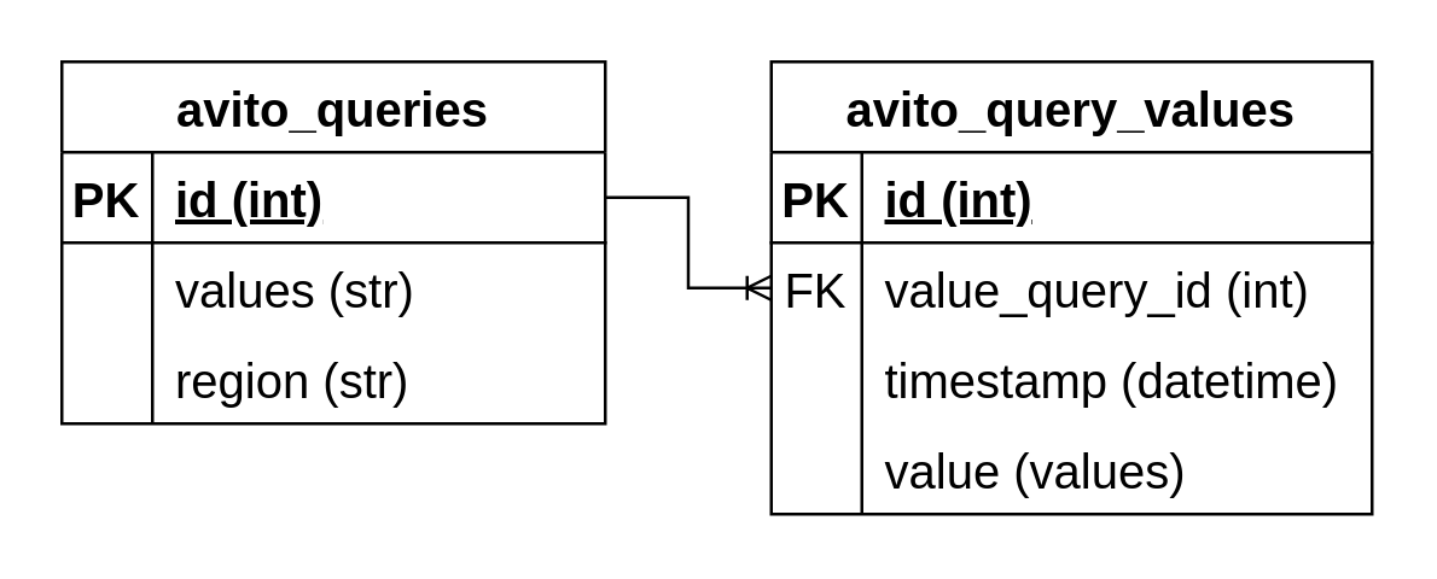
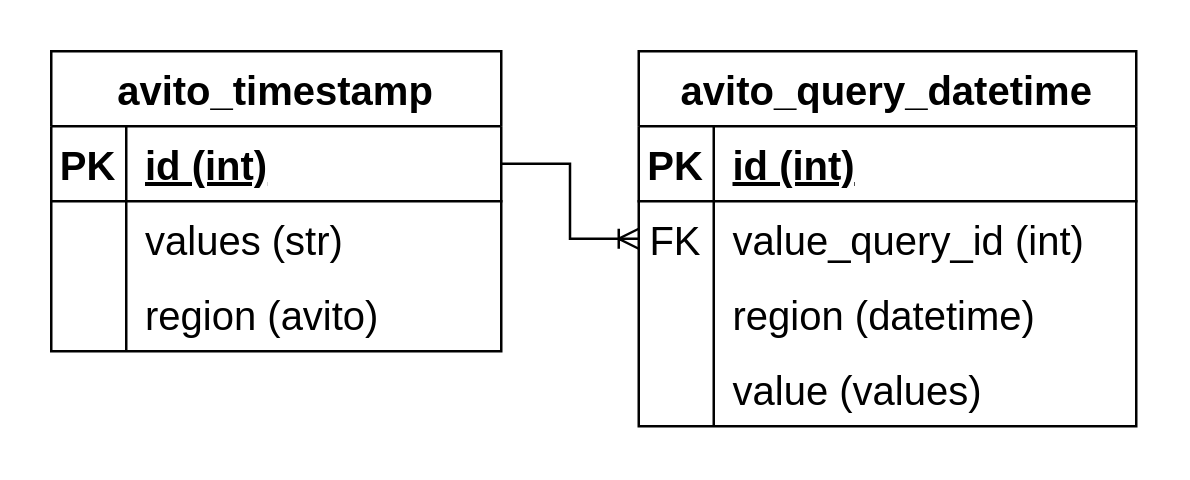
  <mxCell id="0" />
  <mxCell id="1" parent="0" />
- <mxCell id="2" value="avito_queries" style="shape=table;startSize=30;container=1;collapsible=1;childLayout=tableLayout;fixedRows=1;rowLines=0;fontStyle=1;align=center;resizeLast=1;fontSize=16;" vertex="1" parent="1"><mxGeometry x="20" y="20" width="180" height="120" as="geometry" /></mxCell>
+ <mxCell id="2" value="avito_timestamp" style="shape=table;startSize=30;container=1;collapsible=1;childLayout=tableLayout;fixedRows=1;rowLines=0;fontStyle=1;align=center;resizeLast=1;fontSize=16;" vertex="1" parent="1"><mxGeometry x="20" y="20" width="180" height="120" as="geometry" /></mxCell>
  <mxCell id="3" value="" style="shape=tableRow;horizontal=0;startSize=0;swimlaneHead=0;swimlaneBody=0;fillColor=none;collapsible=0;dropTarget=0;points=[[0,0.5],[1,0.5]];portConstraint=eastwest;top=0;left=0;right=0;bottom=1;fontSize=16;" vertex="1" parent="2"><mxGeometry y="30" width="180" height="30" as="geometry" /></mxCell>
  <mxCell id="4" value="PK" style="shape=partialRectangle;connectable=0;fillColor=none;top=0;left=0;bottom=0;right=0;fontStyle=1;overflow=hidden;fontSize=16;" vertex="1" parent="3"><mxGeometry width="30" height="30" as="geometry"><mxRectangle width="30" height="30" as="alternateBounds" /></mxGeometry></mxCell>
  <mxCell id="5" value="id (int)" style="shape=partialRectangle;connectable=0;fillColor=none;top=0;left=0;bottom=0;right=0;align=left;spacingLeft=6;fontStyle=5;overflow=hidden;fontSize=16;" vertex="1" parent="3"><mxGeometry x="30" width="150" height="30" as="geometry"><mxRectangle width="150" height="30" as="alternateBounds" /></mxGeometry></mxCell>
  <mxCell id="6" value="" style="shape=tableRow;horizontal=0;startSize=0;swimlaneHead=0;swimlaneBody=0;fillColor=none;collapsible=0;dropTarget=0;points=[[0,0.5],[1,0.5]];portConstraint=eastwest;top=0;left=0;right=0;bottom=0;fontSize=16;" vertex="1" parent="2"><mxGeometry y="60" width="180" height="30" as="geometry" /></mxCell>
  <mxCell id="7" value="" style="shape=partialRectangle;connectable=0;fillColor=none;top=0;left=0;bottom=0;right=0;editable=1;overflow=hidden;fontSize=16;" vertex="1" parent="6"><mxGeometry width="30" height="30" as="geometry"><mxRectangle width="30" height="30" as="alternateBounds" /></mxGeometry></mxCell>
  <mxCell id="8" value="values (str)" style="shape=partialRectangle;connectable=0;fillColor=none;top=0;left=0;bottom=0;right=0;align=left;spacingLeft=6;overflow=hidden;fontSize=16;" vertex="1" parent="6"><mxGeometry x="30" width="150" height="30" as="geometry"><mxRectangle width="150" height="30" as="alternateBounds" /></mxGeometry></mxCell>
  <mxCell id="9" value="" style="shape=tableRow;horizontal=0;startSize=0;swimlaneHead=0;swimlaneBody=0;fillColor=none;collapsible=0;dropTarget=0;points=[[0,0.5],[1,0.5]];portConstraint=eastwest;top=0;left=0;right=0;bottom=0;fontSize=16;" vertex="1" parent="2"><mxGeometry y="90" width="180" height="30" as="geometry" /></mxCell>
  <mxCell id="10" value="" style="shape=partialRectangle;connectable=0;fillColor=none;top=0;left=0;bottom=0;right=0;editable=1;overflow=hidden;fontSize=16;" vertex="1" parent="9"><mxGeometry width="30" height="30" as="geometry"><mxRectangle width="30" height="30" as="alternateBounds" /></mxGeometry></mxCell>
- <mxCell id="11" value="region (str)" style="shape=partialRectangle;connectable=0;fillColor=none;top=0;left=0;bottom=0;right=0;align=left;spacingLeft=6;overflow=hidden;fontSize=16;" vertex="1" parent="9"><mxGeometry x="30" width="150" height="30" as="geometry"><mxRectangle width="150" height="30" as="alternateBounds" /></mxGeometry></mxCell>
- <mxCell id="12" value="avito_query_values" style="shape=table;startSize=30;container=1;collapsible=1;childLayout=tableLayout;fixedRows=1;rowLines=0;fontStyle=1;align=center;resizeLast=1;fontSize=16;" vertex="1" parent="1"><mxGeometry x="255" y="20" width="199" height="150" as="geometry" /></mxCell>
+ <mxCell id="11" value="region (avito)" style="shape=partialRectangle;connectable=0;fillColor=none;top=0;left=0;bottom=0;right=0;align=left;spacingLeft=6;overflow=hidden;fontSize=16;" vertex="1" parent="9"><mxGeometry x="30" width="150" height="30" as="geometry"><mxRectangle width="150" height="30" as="alternateBounds" /></mxGeometry></mxCell>
+ <mxCell id="12" value="avito_query_datetime" style="shape=table;startSize=30;container=1;collapsible=1;childLayout=tableLayout;fixedRows=1;rowLines=0;fontStyle=1;align=center;resizeLast=1;fontSize=16;" vertex="1" parent="1"><mxGeometry x="255" y="20" width="199" height="150" as="geometry" /></mxCell>
  <mxCell id="13" value="" style="shape=tableRow;horizontal=0;startSize=0;swimlaneHead=0;swimlaneBody=0;fillColor=none;collapsible=0;dropTarget=0;points=[[0,0.5],[1,0.5]];portConstraint=eastwest;top=0;left=0;right=0;bottom=1;fontSize=16;" vertex="1" parent="12"><mxGeometry y="30" width="199" height="30" as="geometry" /></mxCell>
  <mxCell id="14" value="PK" style="shape=partialRectangle;connectable=0;fillColor=none;top=0;left=0;bottom=0;right=0;fontStyle=1;overflow=hidden;fontSize=16;" vertex="1" parent="13"><mxGeometry width="30" height="30" as="geometry"><mxRectangle width="30" height="30" as="alternateBounds" /></mxGeometry></mxCell>
  <mxCell id="15" value="id (int)" style="shape=partialRectangle;connectable=0;fillColor=none;top=0;left=0;bottom=0;right=0;align=left;spacingLeft=6;fontStyle=5;overflow=hidden;fontSize=16;" vertex="1" parent="13"><mxGeometry x="30" width="169" height="30" as="geometry"><mxRectangle width="169" height="30" as="alternateBounds" /></mxGeometry></mxCell>
  <mxCell id="16" value="" style="shape=tableRow;horizontal=0;startSize=0;swimlaneHead=0;swimlaneBody=0;fillColor=none;collapsible=0;dropTarget=0;points=[[0,0.5],[1,0.5]];portConstraint=eastwest;top=0;left=0;right=0;bottom=0;fontSize=16;" vertex="1" parent="12"><mxGeometry y="60" width="199" height="30" as="geometry" /></mxCell>
  <mxCell id="17" value="FK" style="shape=partialRectangle;connectable=0;fillColor=none;top=0;left=0;bottom=0;right=0;editable=1;overflow=hidden;fontSize=16;" vertex="1" parent="16"><mxGeometry width="30" height="30" as="geometry"><mxRectangle width="30" height="30" as="alternateBounds" /></mxGeometry></mxCell>
  <mxCell id="18" value="value_query_id (int)" style="shape=partialRectangle;connectable=0;fillColor=none;top=0;left=0;bottom=0;right=0;align=left;spacingLeft=6;overflow=hidden;fontSize=16;" vertex="1" parent="16"><mxGeometry x="30" width="169" height="30" as="geometry"><mxRectangle width="169" height="30" as="alternateBounds" /></mxGeometry></mxCell>
  <mxCell id="19" value="" style="shape=tableRow;horizontal=0;startSize=0;swimlaneHead=0;swimlaneBody=0;fillColor=none;collapsible=0;dropTarget=0;points=[[0,0.5],[1,0.5]];portConstraint=eastwest;top=0;left=0;right=0;bottom=0;fontSize=16;" vertex="1" parent="12"><mxGeometry y="90" width="199" height="30" as="geometry" /></mxCell>
  <mxCell id="20" value="" style="shape=partialRectangle;connectable=0;fillColor=none;top=0;left=0;bottom=0;right=0;editable=1;overflow=hidden;fontSize=16;" vertex="1" parent="19"><mxGeometry width="30" height="30" as="geometry"><mxRectangle width="30" height="30" as="alternateBounds" /></mxGeometry></mxCell>
- <mxCell id="21" value="timestamp (datetime)" style="shape=partialRectangle;connectable=0;fillColor=none;top=0;left=0;bottom=0;right=0;align=left;spacingLeft=6;overflow=hidden;fontSize=16;" vertex="1" parent="19"><mxGeometry x="30" width="169" height="30" as="geometry"><mxRectangle width="169" height="30" as="alternateBounds" /></mxGeometry></mxCell>
+ <mxCell id="21" value="region (datetime)" style="shape=partialRectangle;connectable=0;fillColor=none;top=0;left=0;bottom=0;right=0;align=left;spacingLeft=6;overflow=hidden;fontSize=16;" vertex="1" parent="19"><mxGeometry x="30" width="169" height="30" as="geometry"><mxRectangle width="169" height="30" as="alternateBounds" /></mxGeometry></mxCell>
  <mxCell id="22" value="" style="shape=tableRow;horizontal=0;startSize=0;swimlaneHead=0;swimlaneBody=0;fillColor=none;collapsible=0;dropTarget=0;points=[[0,0.5],[1,0.5]];portConstraint=eastwest;top=0;left=0;right=0;bottom=0;fontSize=16;" vertex="1" parent="12"><mxGeometry y="120" width="199" height="30" as="geometry" /></mxCell>
  <mxCell id="23" value="" style="shape=partialRectangle;connectable=0;fillColor=none;top=0;left=0;bottom=0;right=0;editable=1;overflow=hidden;fontSize=16;" vertex="1" parent="22"><mxGeometry width="30" height="30" as="geometry"><mxRectangle width="30" height="30" as="alternateBounds" /></mxGeometry></mxCell>
  <mxCell id="24" value="value (values)" style="shape=partialRectangle;connectable=0;fillColor=none;top=0;left=0;bottom=0;right=0;align=left;spacingLeft=6;overflow=hidden;fontSize=16;" vertex="1" parent="22"><mxGeometry x="30" width="169" height="30" as="geometry"><mxRectangle width="169" height="30" as="alternateBounds" /></mxGeometry></mxCell>
  <mxCell id="25" value="" style="edgeStyle=orthogonalEdgeStyle;fontSize=12;html=1;endArrow=ERoneToMany;rounded=0;exitX=1;exitY=0.5;exitDx=0;exitDy=0;entryX=0;entryY=0.5;entryDx=0;entryDy=0;" edge="1" parent="1" source="3" target="16"><mxGeometry width="100" height="100" relative="1" as="geometry"><mxPoint x="130" y="320" as="sourcePoint" /><mxPoint x="230" y="220" as="targetPoint" /></mxGeometry></mxCell>
